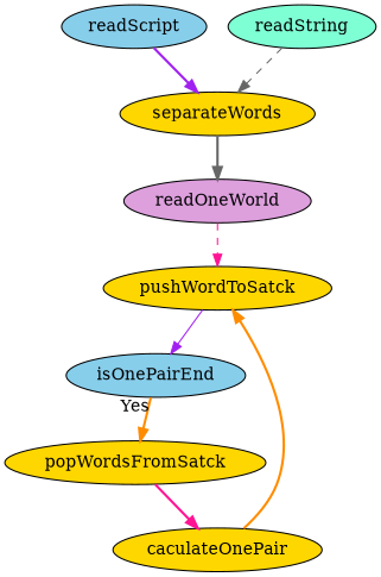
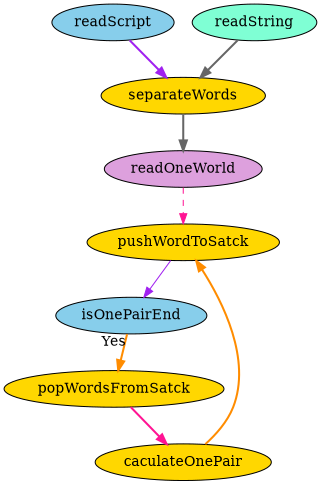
  digraph {
    node [fillcolor=gold style=filled]
    edge [color=purple style=bold]
    readScript [fillcolor=skyblue]
    separateWords
    readOneWorld [fillcolor=plum]
    pushWordToSatck
    readString [fillcolor=aquamarine]
    isOnePairEnd [fillcolor=skyblue]
    popWordsFromSatck
    caculateOnePair
    readScript -> separateWords
    separateWords -> readOneWorld [color=gray40]
    readOneWorld -> pushWordToSatck [color=deeppink style=dashed]
    pushWordToSatck -> isOnePairEnd [style=solid]
-   readString -> separateWords [color=gray40 style=dashed]
+   readString -> separateWords [color=gray40]
    isOnePairEnd -> popWordsFromSatck [color=darkorange taillabel=Yes]
    popWordsFromSatck -> caculateOnePair [color=deeppink]
    caculateOnePair -> pushWordToSatck [color=darkorange]
  }
